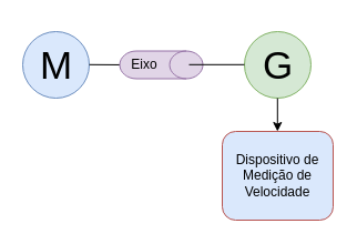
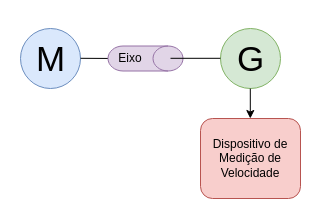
  <mxCell id="0" />
  <mxCell id="1" parent="0" />
  <mxCell id="2" value="M" style="verticalLabelPosition=middle;shadow=0;dashed=0;align=center;html=1;verticalAlign=middle;strokeWidth=1;shape=ellipse;aspect=fixed;fontSize=35;fillColor=#dae8fc;strokeColor=#6c8ebf;" parent="1" vertex="1"><mxGeometry x="20" y="28" width="60" height="60" as="geometry" /></mxCell>
  <mxCell id="3" value="G" style="verticalLabelPosition=middle;shadow=0;dashed=0;align=center;html=1;verticalAlign=middle;strokeWidth=1;shape=ellipse;aspect=fixed;fontSize=35;fillColor=#d5e8d4;strokeColor=#82b366;" parent="1" vertex="1"><mxGeometry x="220" y="28" width="60" height="60" as="geometry" /></mxCell>
  <mxCell id="4" value="" style="endArrow=classic;html=1;" parent="1" edge="1"><mxGeometry width="50" height="50" relative="1" as="geometry"><mxPoint x="80" y="57.8" as="sourcePoint" /><mxPoint x="120" y="58" as="targetPoint" /></mxGeometry></mxCell>
- <mxCell id="5" value="Dispositivo de Medição de Velocidade" style="rounded=1;whiteSpace=wrap;html=1;fillColor=#dae8fc;strokeColor=#b85450;" parent="1" vertex="1"><mxGeometry x="200" y="118" width="100" height="80" as="geometry" /></mxCell>
+ <mxCell id="5" value="Dispositivo de Medição de Velocidade" style="rounded=1;whiteSpace=wrap;html=1;fillColor=#f8cecc;strokeColor=#b85450;" parent="1" vertex="1"><mxGeometry x="200" y="118" width="100" height="80" as="geometry" /></mxCell>
  <mxCell id="6" value="" style="endArrow=classic;html=1;" parent="1" edge="1"><mxGeometry width="50" height="50" relative="1" as="geometry"><mxPoint x="249.8" y="88" as="sourcePoint" /><mxPoint x="249.8" y="118" as="targetPoint" /></mxGeometry></mxCell>
  <mxCell id="7" value="" style="shape=cylinder3;whiteSpace=wrap;html=1;boundedLbl=1;backgroundOutline=1;size=15;rotation=90;fillColor=#e1d5e7;strokeColor=#9673a6;" parent="1" vertex="1"><mxGeometry x="132.5" y="20.5" width="25" height="75" as="geometry" /></mxCell>
  <mxCell id="8" value="Eixo" style="text;html=1;strokeColor=none;fillColor=none;align=center;verticalAlign=middle;whiteSpace=wrap;rounded=0;" parent="1" vertex="1"><mxGeometry x="110" y="48" width="40" height="20" as="geometry" /></mxCell>
  <mxCell id="9" value="" style="endArrow=none;html=1;" parent="1" edge="1"><mxGeometry width="50" height="50" relative="1" as="geometry"><mxPoint x="170" y="57.8" as="sourcePoint" /><mxPoint x="220" y="57.8" as="targetPoint" /></mxGeometry></mxCell>
